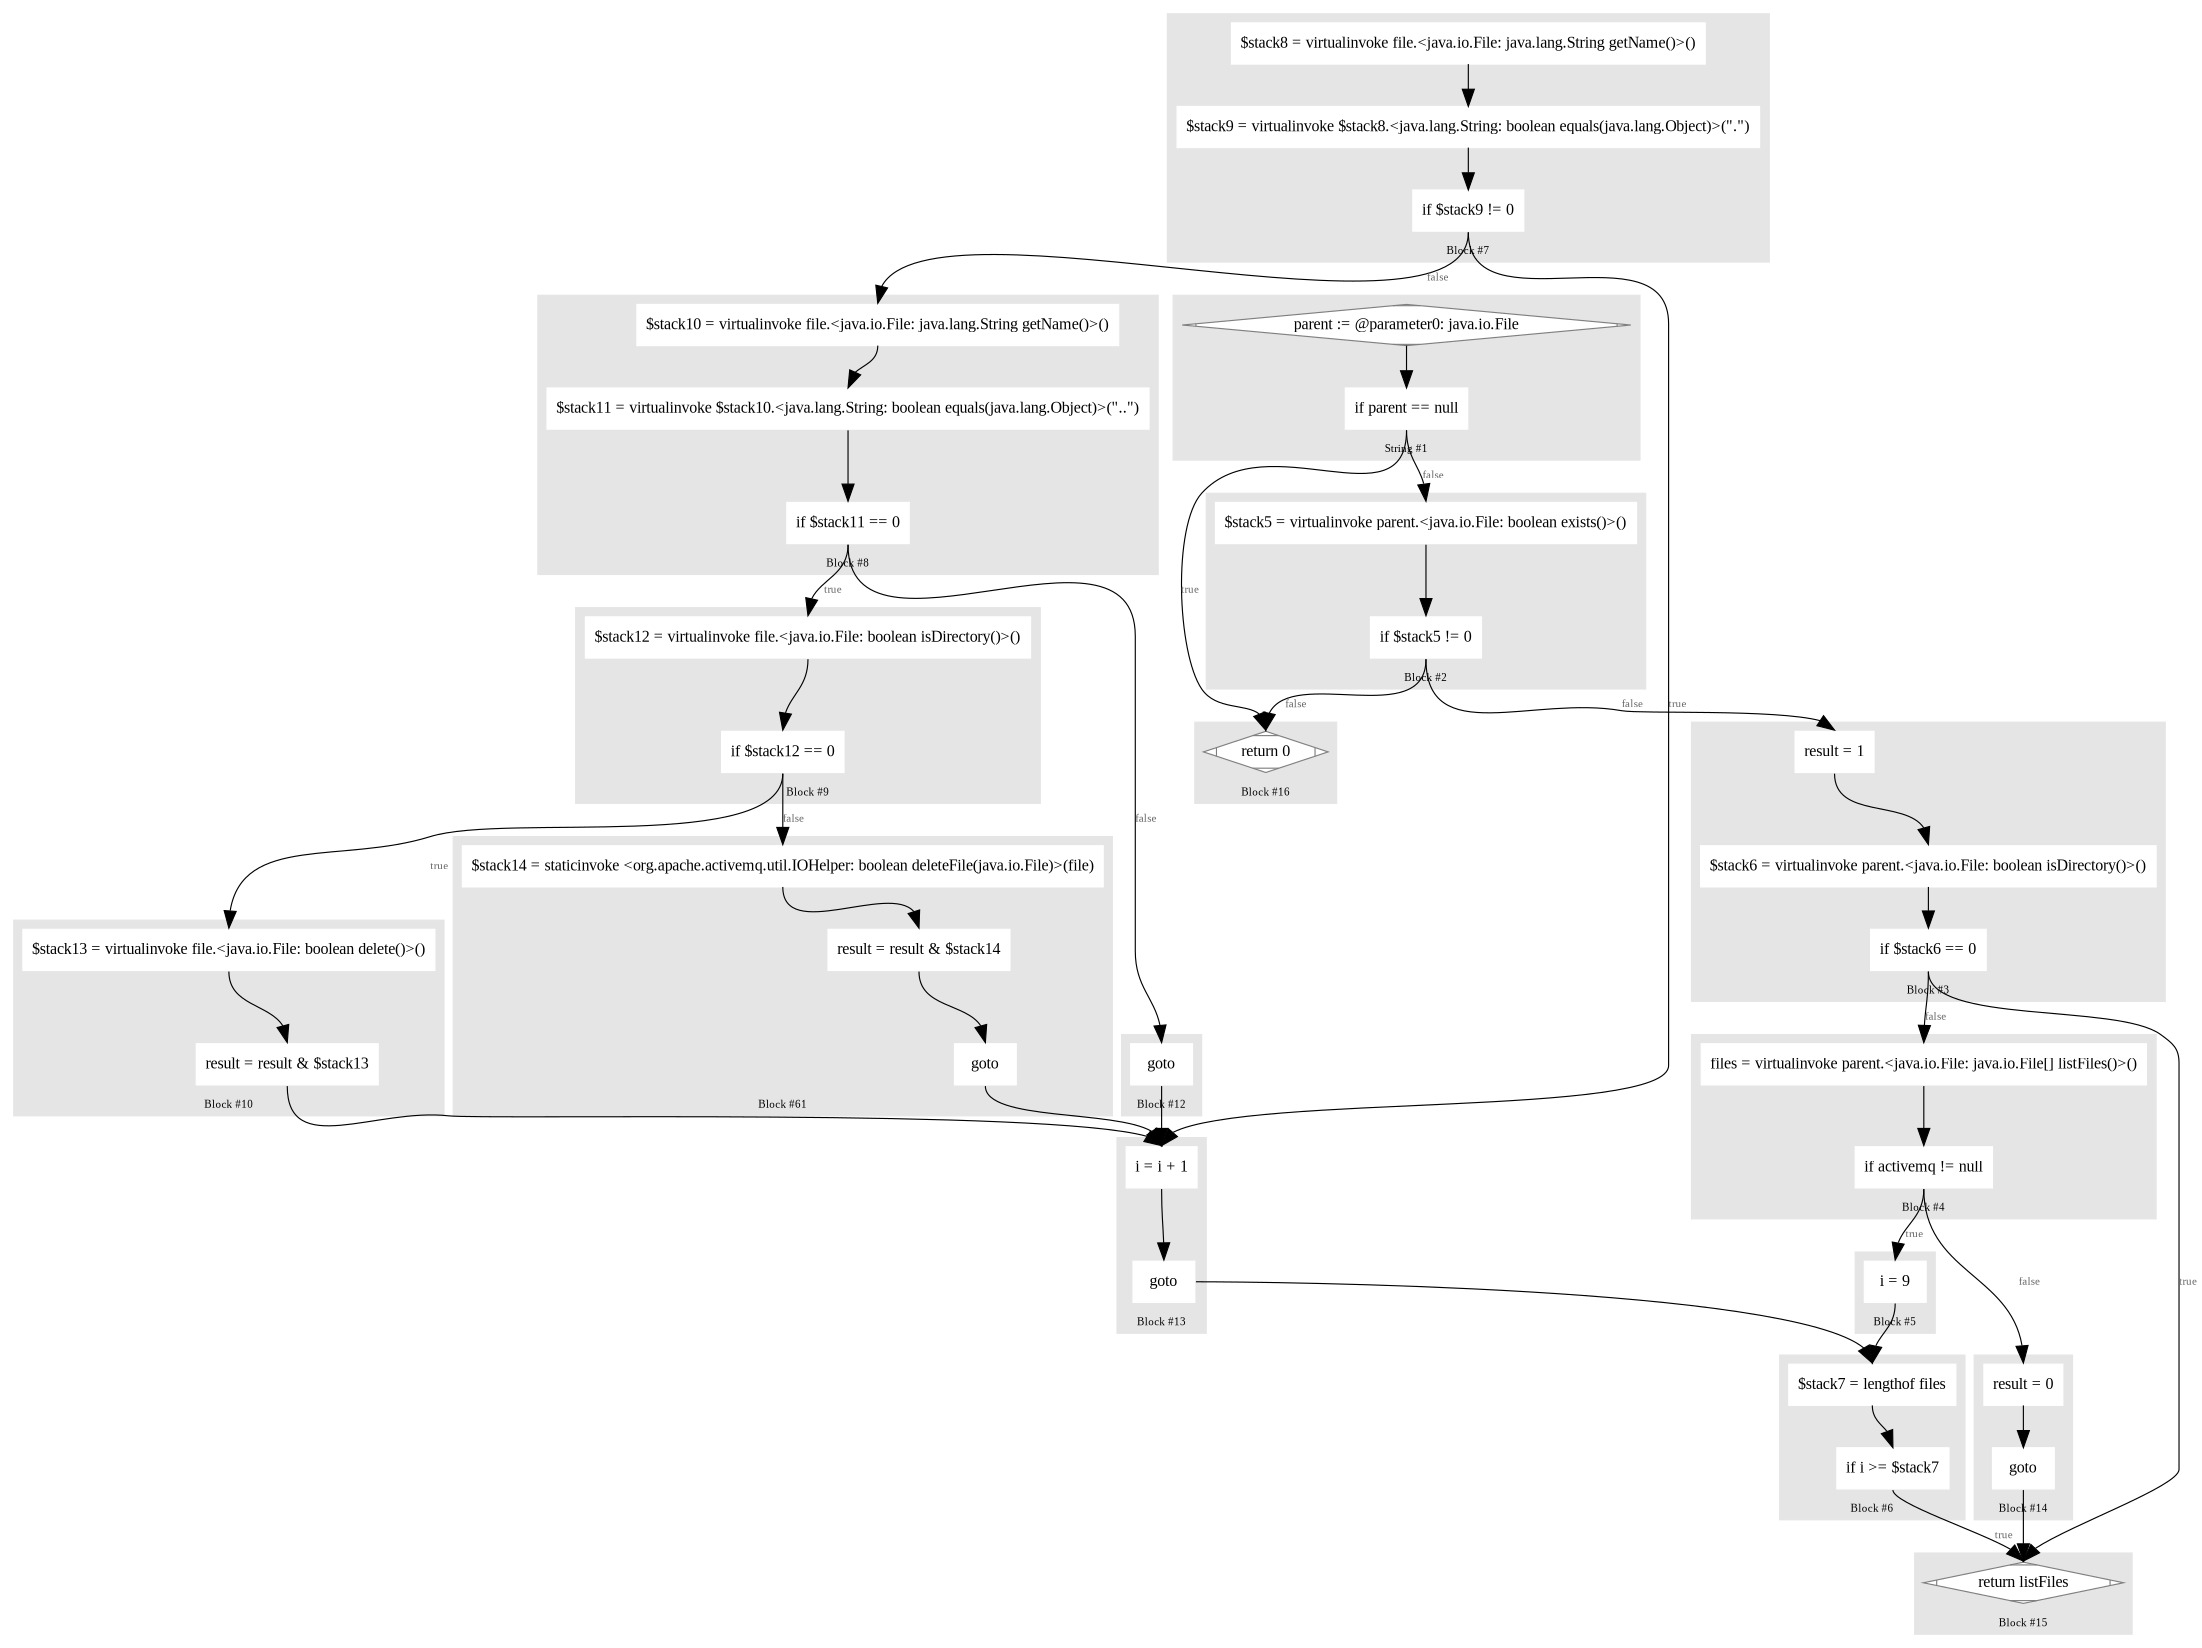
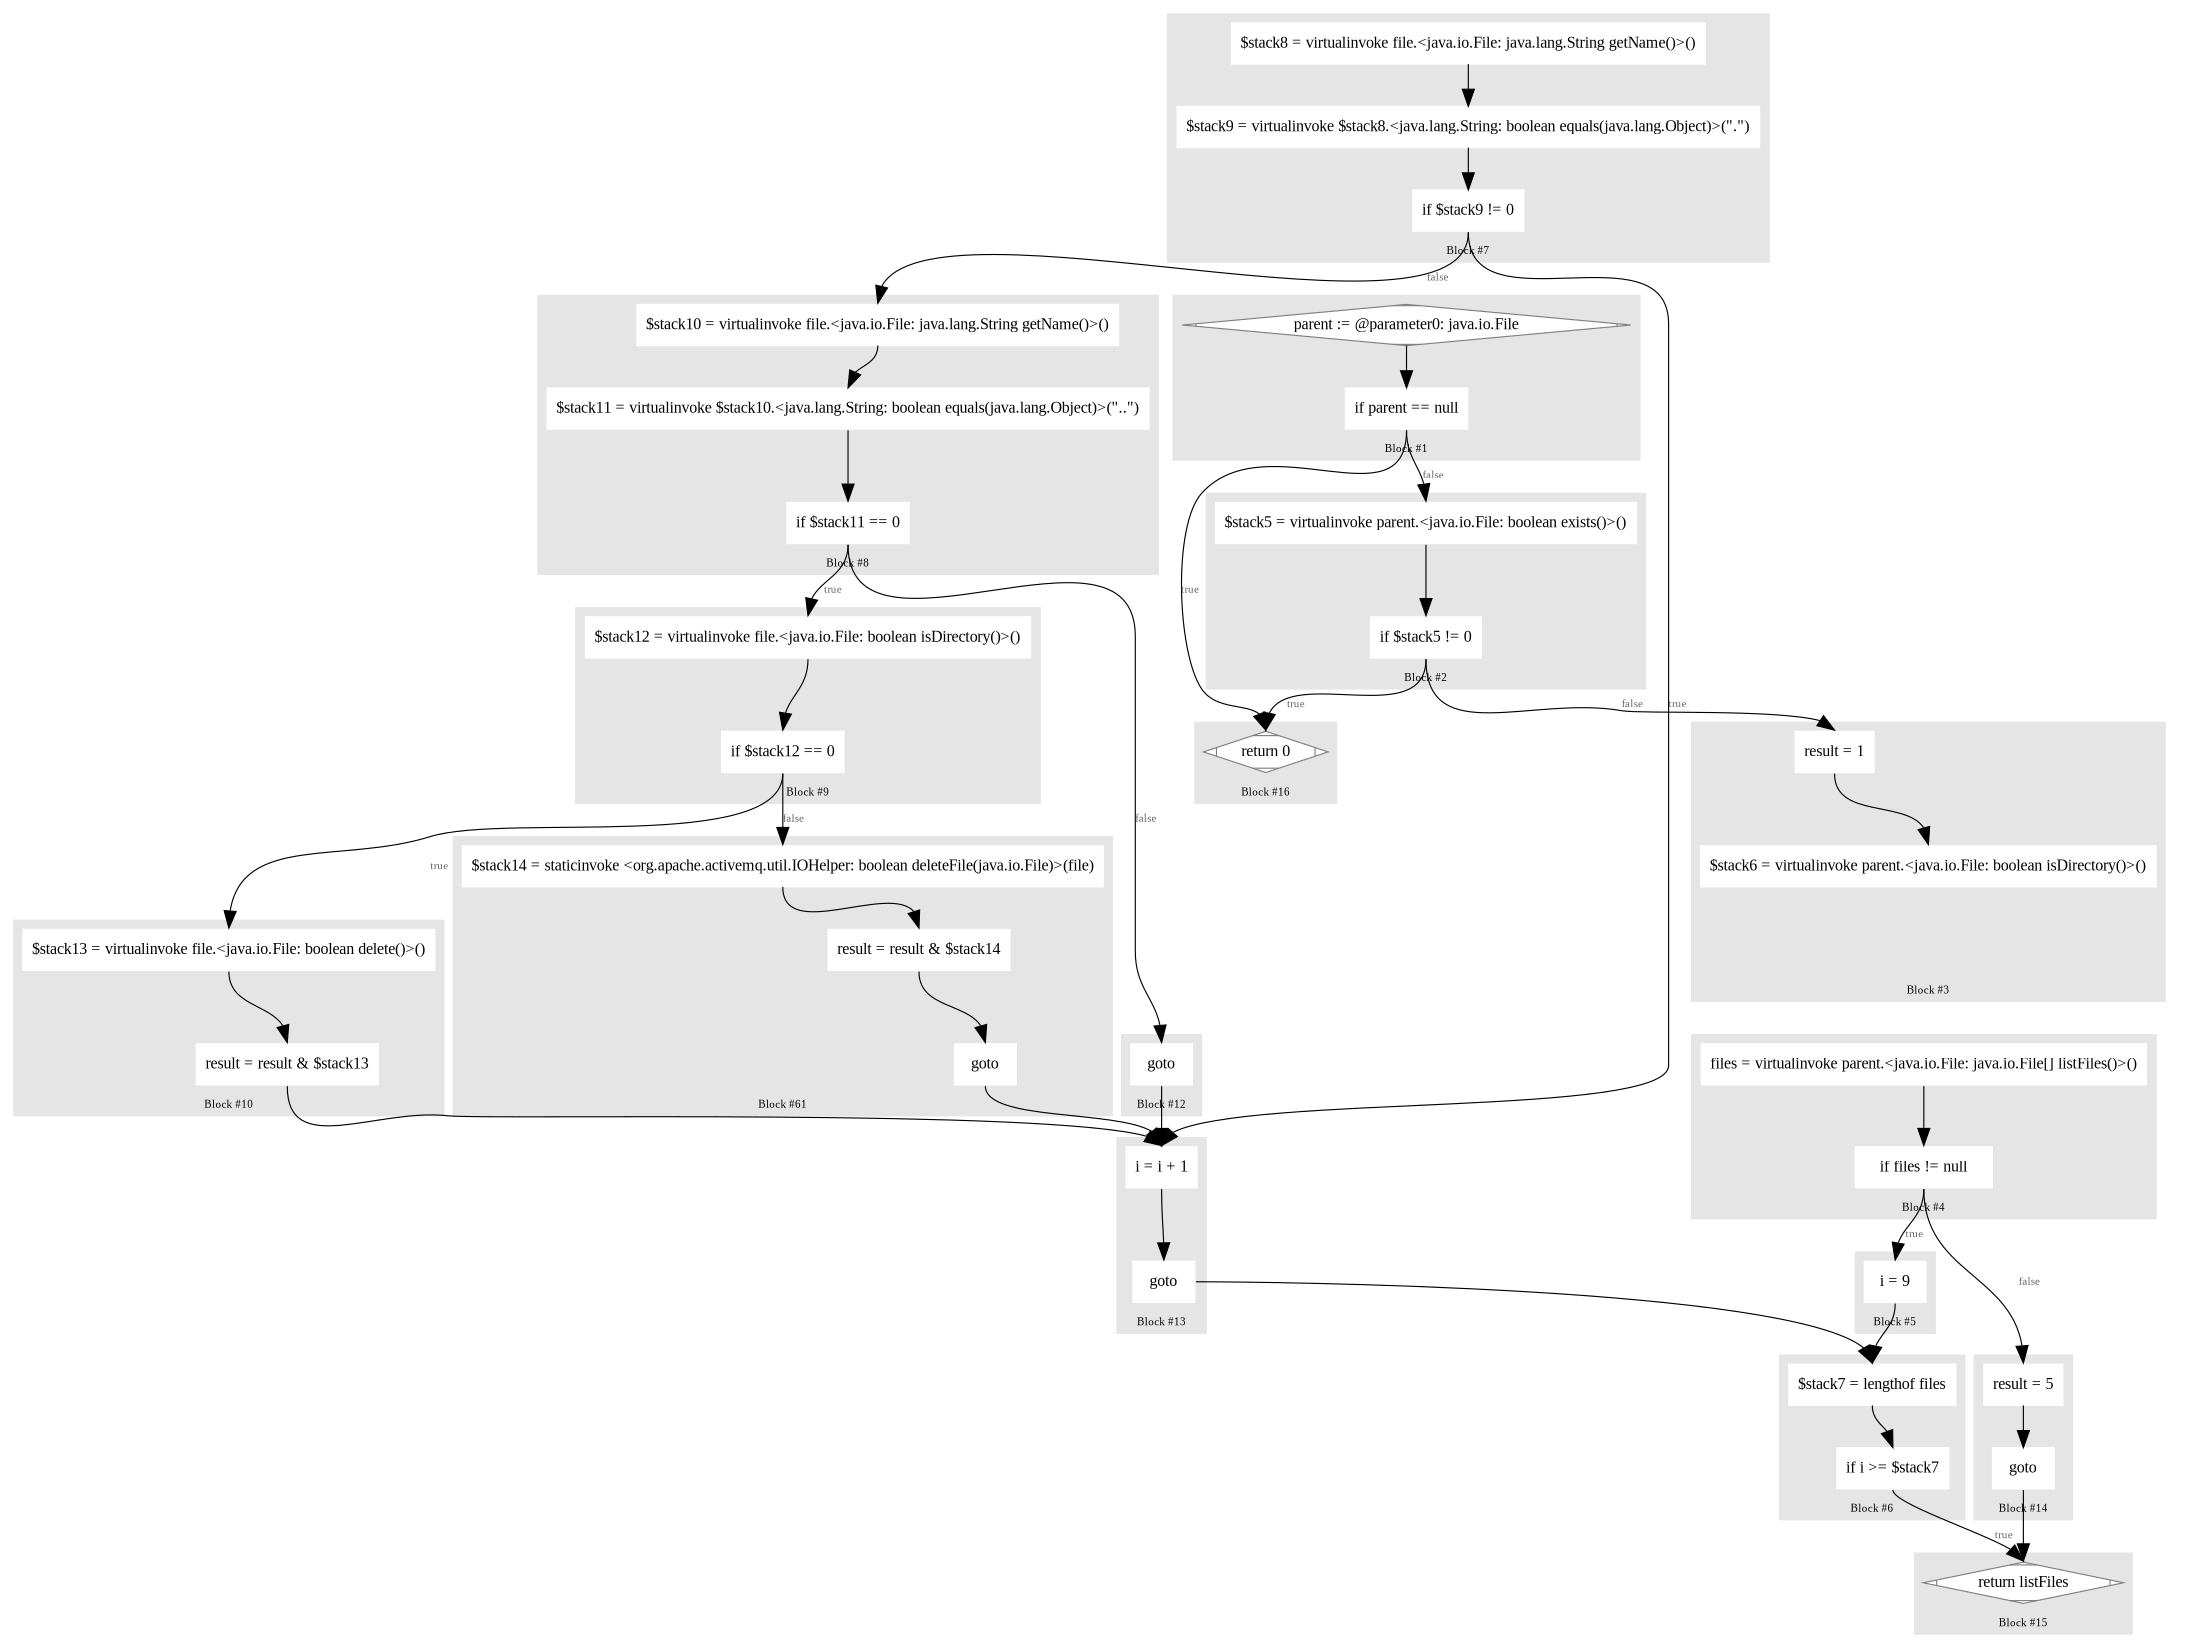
  digraph {
    color=gray90
    compound=true
    fontname="Liberation Serif"
    fontsize=10
    labelloc=b
    style=filled
    node [color=white fontname="Liberation Serif" shape=box style=filled]
    edge [arrowsize=1.5 fontcolor=grey40 fontname="Liberation Serif" fontsize=10 headport=n tailport=s]
    n1 [color=grey50 fillcolor=white label="parent := @parameter0: java.io.File" shape=Mdiamond]
    n2 [label="if parent == null"]
    n3 [label="$stack5 = virtualinvoke parent.&lt;java.io.File: boolean exists()&gt;()"]
    n4 [label="if $stack5 != 0"]
    n5 [label="result = 1"]
    n6 [label="$stack6 = virtualinvoke parent.&lt;java.io.File: boolean isDirectory()&gt;()"]
-   n7 [label="if $stack6 == 0"]
    n8 [label="files = virtualinvoke parent.&lt;java.io.File: java.io.File[] listFiles()&gt;()"]
-   n9 [label="if activemq != null"]
+   n9 [label="if files != null"]
    n10 [label="i = 9"]
    n11 [label="$stack7 = lengthof files"]
    n12 [label="if i &gt;= $stack7"]
    n13 [label="$stack8 = virtualinvoke file.&lt;java.io.File: java.lang.String getName()&gt;()"]
    n14 [label="$stack9 = virtualinvoke $stack8.&lt;java.lang.String: boolean equals(java.lang.Object)&gt;(&quot;.&quot;)"]
    n15 [label="if $stack9 != 0"]
    n16 [label="$stack10 = virtualinvoke file.&lt;java.io.File: java.lang.String getName()&gt;()"]
    n17 [label="$stack11 = virtualinvoke $stack10.&lt;java.lang.String: boolean equals(java.lang.Object)&gt;(&quot;..&quot;)"]
    n18 [label="if $stack11 == 0"]
    n19 [label="$stack12 = virtualinvoke file.&lt;java.io.File: boolean isDirectory()&gt;()"]
    n20 [label="if $stack12 == 0"]
    n21 [label="$stack13 = virtualinvoke file.&lt;java.io.File: boolean delete()&gt;()"]
    n22 [label="result = result &amp; $stack13"]
    n23 [label="$stack14 = staticinvoke &lt;org.apache.activemq.util.IOHelper: boolean deleteFile(java.io.File)&gt;(file)"]
    n24 [label="result = result &amp; $stack14"]
    n25 [label=goto]
    n26 [label=goto]
    n27 [label="i = i + 1"]
    n28 [label=goto]
-   n29 [label="result = 0"]
+   n29 [label="result = 5"]
    n30 [label=goto]
    n31 [color=grey50 fillcolor=white label="return listFiles" shape=Mdiamond]
    n32 [color=grey50 fillcolor=white label="return 0" shape=Mdiamond]
    subgraph cluster_1 {
-     label="String #1"
+     label="Block #1"
      n1
      n2
    }
    subgraph cluster_2 {
      label="Block #2"
      n3
      n4
    }
    subgraph cluster_3 {
      label="Block #3"
      n5
      n6
-     n7
    }
    subgraph cluster_4 {
      label="Block #4"
      n8
      n9
    }
    subgraph cluster_5 {
      label="Block #5"
      n10
    }
    subgraph cluster_6 {
      label="Block #6"
      n11
      n12
    }
    subgraph cluster_7 {
      label="Block #7"
      n13
      n14
      n15
    }
    subgraph cluster_8 {
      label="Block #8"
      n16
      n17
      n18
    }
    subgraph cluster_9 {
      label="Block #9"
      n19
      n20
    }
    subgraph cluster_10 {
      label="Block #10"
      n21
      n22
    }
    subgraph cluster_11 {
      label="Block #61"
      n23
      n24
      n25
    }
    subgraph cluster_12 {
      label="Block #12"
      n26
    }
    subgraph cluster_13 {
      label="Block #13"
      n27
      n28
    }
    subgraph cluster_14 {
      label="Block #14"
      n29
      n30
    }
    subgraph cluster_15 {
      label="Block #15"
      n31
    }
    subgraph cluster_16 {
      label="Block #16"
      n32
    }
    n1 -> n2
    n2 -> n3 [label=false]
    n2 -> n32 [label=true]
    n3 -> n4
    n4 -> n5 [label=false]
-   n4 -> n32 [label=false]
+   n4 -> n32 [label=true]
    n5 -> n6
-   n6 -> n7
-   n7 -> n8 [label=false]
-   n7 -> n31 [label=true]
    n8 -> n9
    n9 -> n10 [label=true]
    n9 -> n29 [label=false]
    n10 -> n11
    n11 -> n12
    n12 -> n31 [label=true]
    n13 -> n14
    n14 -> n15
    n15 -> n16 [label=false]
    n15 -> n27 [label=true]
    n16 -> n17
    n17 -> n18
    n18 -> n19 [label=true]
    n18 -> n26 [label=false]
    n19 -> n20
    n20 -> n21 [label=true]
    n20 -> n23 [label=false]
    n21 -> n22
    n22 -> n27
    n23 -> n24
    n24 -> n25
    n25 -> n27
    n26 -> n27
    n27 -> n28
    n28 -> n11 [tailport=e]
    n29 -> n30
    n30 -> n31
  }
